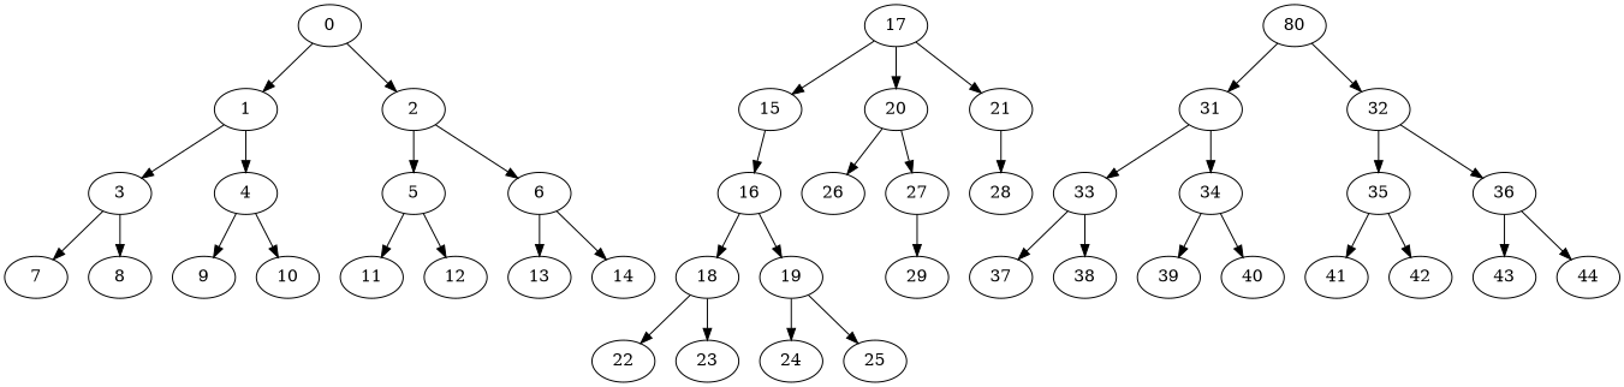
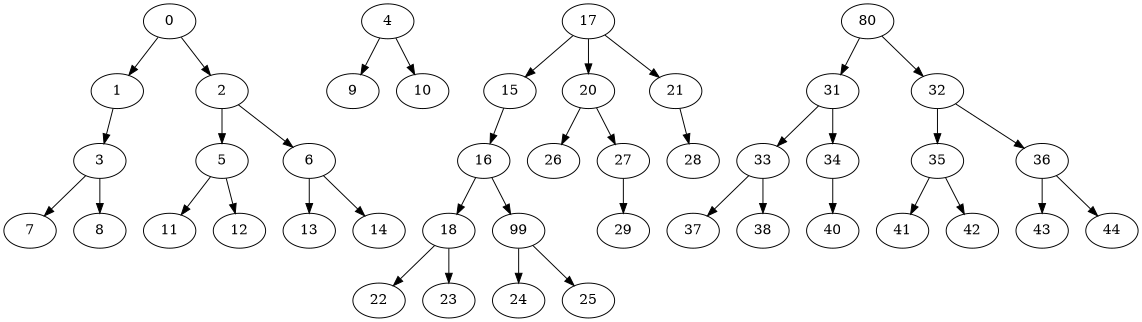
  strict digraph {
    fontname="DejaVu Serif"
    node [fontname="DejaVu Serif"]
    edge [fontname="DejaVu Serif"]
    0
    1
    2
    3
    4
    5
    6
    7
    8
    9
    10
    11
    12
    13
    14
    15
    16
    18
-   19
+   19 [label=99]
    17
    20
    21
    22
    23
    24
    25
    26
    27
    28
    29
    n31 [label=80]
    31
    32
    33
    34
    35
    36
    37
    38
-   39
    40
    41
    42
    43
    44
    0 -> 1
    0 -> 2
    1 -> 3
-   1 -> 4
    2 -> 5
    2 -> 6
    3 -> 7
    3 -> 8
    4 -> 9
    4 -> 10
    5 -> 11
    5 -> 12
    6 -> 13
    6 -> 14
    15 -> 16
    16 -> 18
    16 -> 19
    18 -> 22
    18 -> 23
    19 -> 24
    19 -> 25
    17 -> 15
    17 -> 20
    17 -> 21
    20 -> 26
    20 -> 27
    21 -> 28
    27 -> 29
    n31 -> 31
    n31 -> 32
    31 -> 33
    31 -> 34
    32 -> 35
    32 -> 36
    33 -> 37
    33 -> 38
-   34 -> 39
    34 -> 40
    35 -> 41
    35 -> 42
    36 -> 43
    36 -> 44
  }
